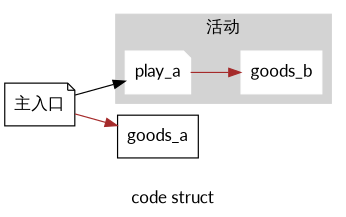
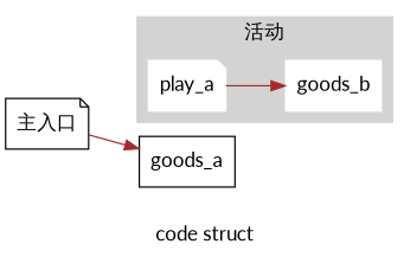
  digraph {
    fontname=Lato
    label="code struct"
    rankdir=LR
    node [fontname=Lato shape=note]
    edge [color=brown fontname=Lato]
    play_a [color=white style=filled]
    n2 [color=white label=goods_b shape=box style=filled]
    n3 [label="主入口"]
    goods_a [shape=box]
    subgraph cluster_1 {
      color=lightgrey
      label="活动"
      style=filled
      play_a
      n2
    }
    subgraph cluster_2 {
      color=lightgrey
      label="商品"
      style=filled
    }
    play_a -> n2
-   n3 -> play_a [color=black]
    n3 -> goods_a
  }
